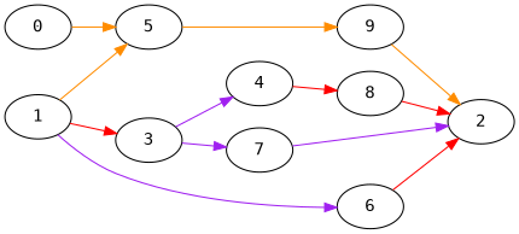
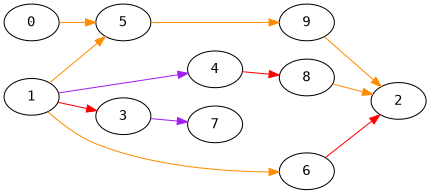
  digraph {
    fontname="DejaVu Sans Mono"
    rankdir=LR
    node [Weight=3 fontname="DejaVu Sans Mono"]
    edge [Weight=63 color=darkorange fontname="DejaVu Sans Mono"]
    5 [Weight=5]
    0
    1 [Weight=10]
    3 [Weight=5]
    4 [Weight=9]
    6
    7 [Weight=4]
    8 [Weight=6]
    9
    2 [Weight=2]
    5 -> 9
    0 -> 5 [Weight=13]
    1 -> 5
    1 -> 3 [Weight=31 color=red]
-   3 -> 4 [Weight=19 color=purple]
-   1 -> 6 [Weight=38 color=purple]
+   1 -> 4 [Weight=19 color=purple]
+   1 -> 6 [Weight=38]
    3 -> 7 [Weight=31 color=purple]
    4 -> 8 [Weight=56 color=red]
    6 -> 2 [Weight=50 color=red]
-   7 -> 2 [Weight=44 color=purple]
-   8 -> 2 [color=red]
+   8 -> 2
    9 -> 2 [Weight=31]
  }
